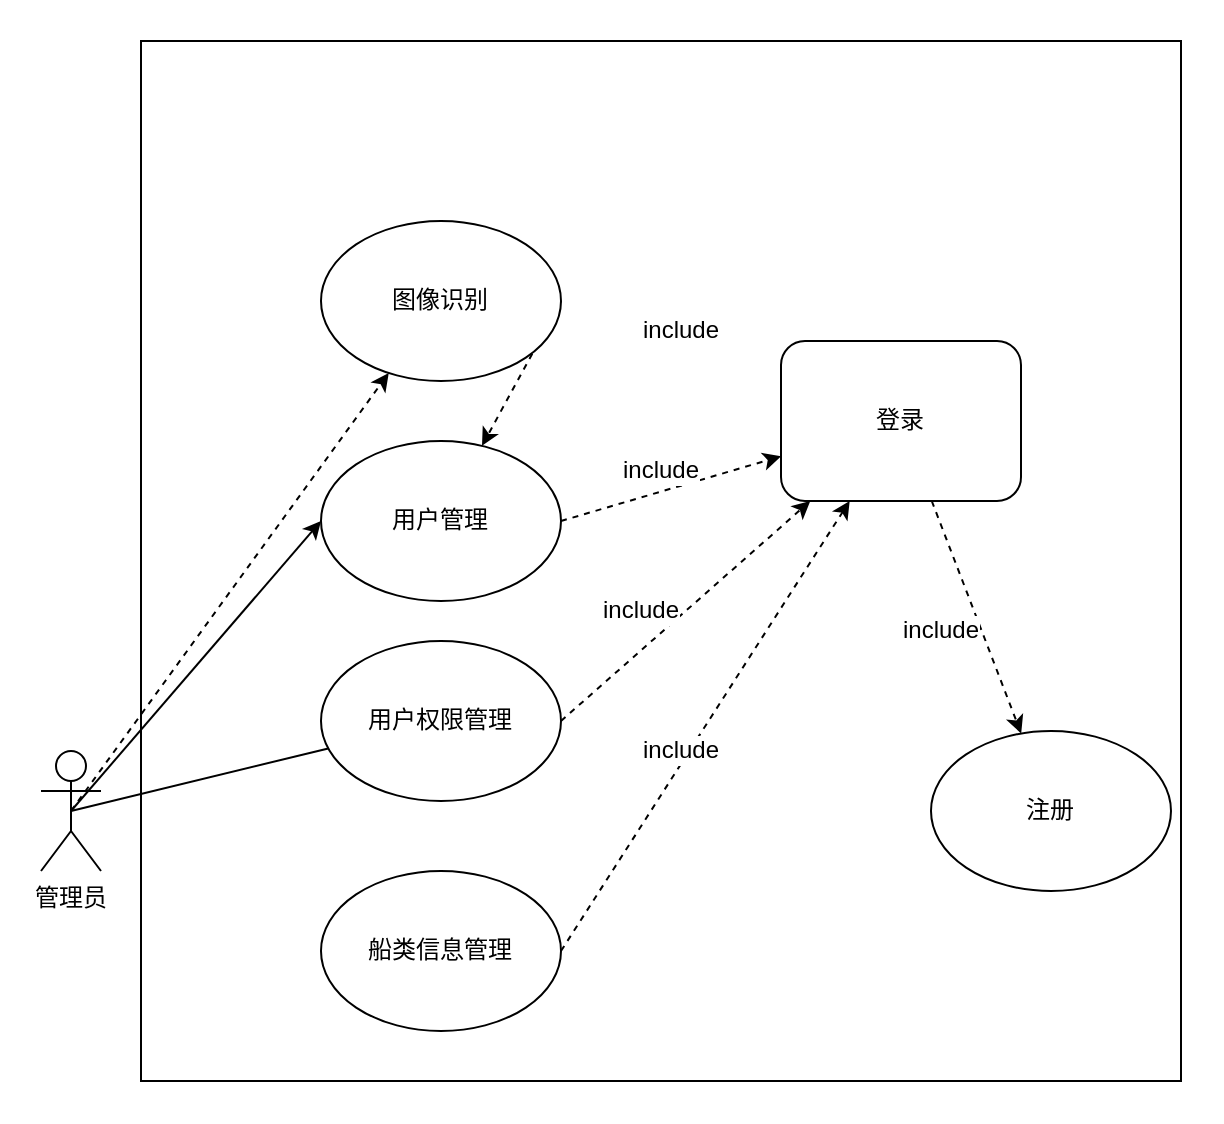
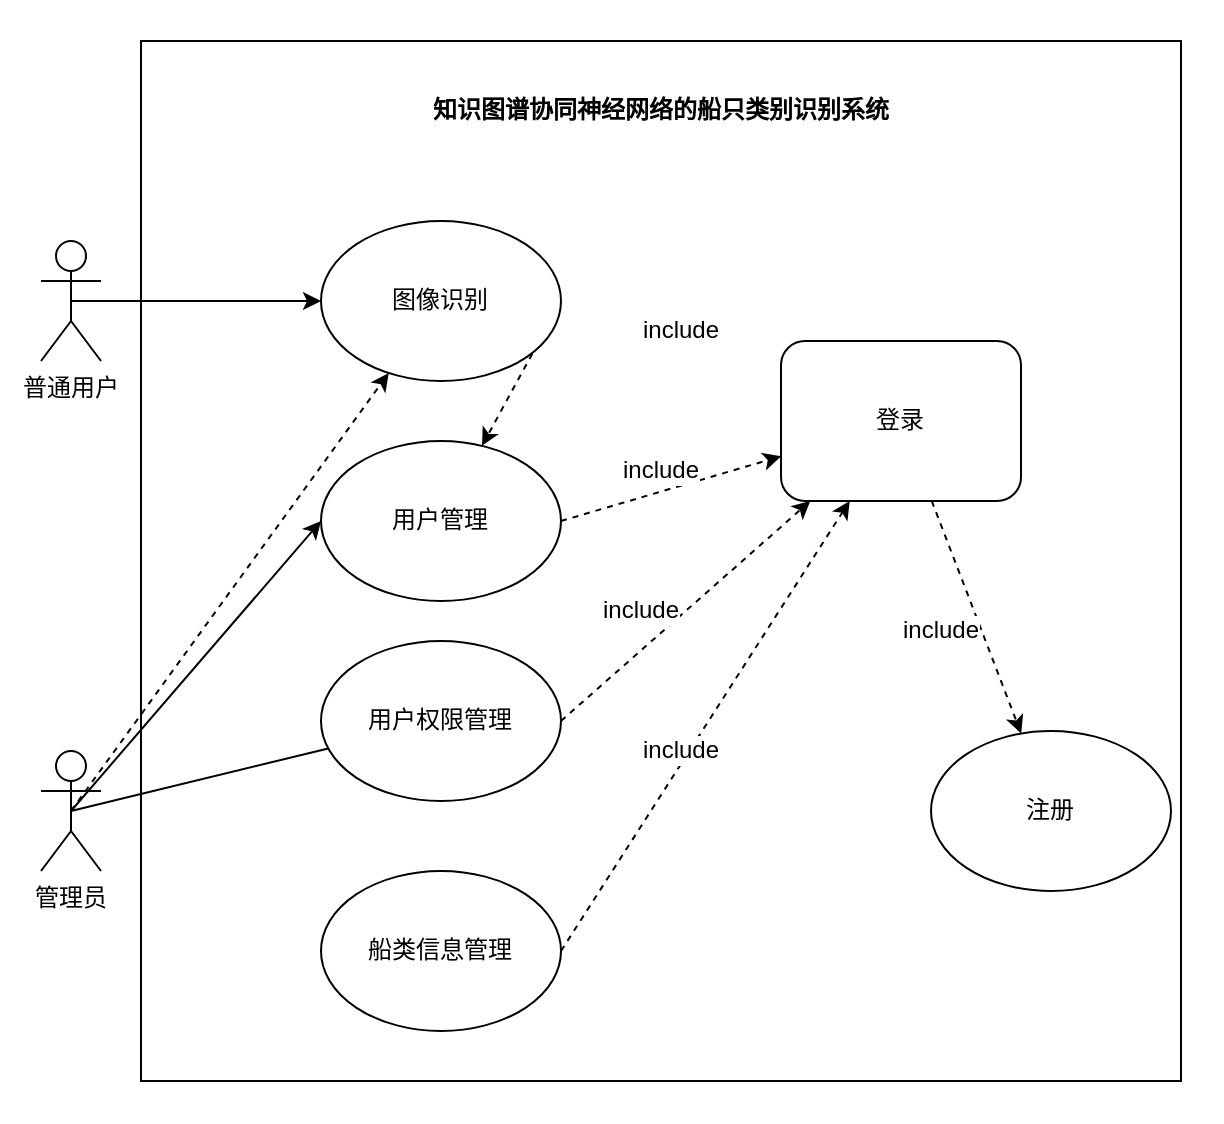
  <mxCell id="0" />
  <mxCell id="1" parent="0" />
  <mxCell id="2" value="" style="rounded=0;whiteSpace=wrap;html=1;" vertex="1" parent="1"><mxGeometry x="70" y="20" width="520" height="520" as="geometry" /></mxCell>
+ <mxCell id="3" value="&lt;p class=&quot;MsoNormal&quot;&gt;&lt;span style=&quot;mso-spacerun:'yes';font-family:宋体;mso-ascii-font-family:'Times New Roman';&lt;br/&gt;mso-hansi-font-family:'Times New Roman';mso-bidi-font-family:'Times New Roman';font-size:9.0pt;&lt;br/&gt;mso-font-kerning:1.0pt;&quot;&gt;&lt;b&gt;知识图谱协同神经网络的船只类别识别系统&lt;/b&gt;&lt;/span&gt;&lt;/p&gt;" style="text;html=1;align=center;verticalAlign=middle;resizable=0;points=[];autosize=1;strokeColor=none;fillColor=none;" vertex="1" parent="1"><mxGeometry x="200" y="30" width="260" height="50" as="geometry" /></mxCell>
+ <mxCell id="4" style="edgeStyle=none;html=1;exitX=0.5;exitY=0.5;exitDx=0;exitDy=0;exitPerimeter=0;entryX=0;entryY=0.5;entryDx=0;entryDy=0;" edge="1" parent="1" source="5" target="11"><mxGeometry relative="1" as="geometry" /></mxCell>
+ <mxCell id="5" value="普通用户" style="shape=umlActor;verticalLabelPosition=bottom;verticalAlign=top;html=1;outlineConnect=0;" vertex="1" parent="1"><mxGeometry x="20" y="120" width="30" height="60" as="geometry" /></mxCell>
  <mxCell id="6" style="edgeStyle=none;html=1;exitX=0.5;exitY=0.5;exitDx=0;exitDy=0;exitPerimeter=0;entryX=0;entryY=0.5;entryDx=0;entryDy=0;" edge="1" parent="1" source="9" target="13"><mxGeometry relative="1" as="geometry" /></mxCell>
  <mxCell id="7" style="edgeStyle=none;html=1;exitX=0.5;exitY=0.5;exitDx=0;exitDy=0;exitPerimeter=0;endArrow=none;" edge="1" parent="1" source="9" target="15"><mxGeometry relative="1" as="geometry" /></mxCell>
  <mxCell id="8" style="edgeStyle=none;html=1;exitX=0.5;exitY=0.5;exitDx=0;exitDy=0;exitPerimeter=0;dashed=1;" edge="1" parent="1" source="9" target="11"><mxGeometry relative="1" as="geometry" /></mxCell>
  <mxCell id="9" value="管理员" style="shape=umlActor;verticalLabelPosition=bottom;verticalAlign=top;html=1;outlineConnect=0;" vertex="1" parent="1"><mxGeometry x="20" y="375" width="30" height="60" as="geometry" /></mxCell>
  <mxCell id="10" style="edgeStyle=none;html=1;exitX=1;exitY=0.5;exitDx=0;exitDy=0;fontFamily=Helvetica;fontSize=12;fontColor=default;dashed=1;" edge="1" parent="1" source="11" target="13"><mxGeometry relative="1" as="geometry" /></mxCell>
  <mxCell id="11" value="图像识别" style="ellipse;whiteSpace=wrap;html=1;" vertex="1" parent="1"><mxGeometry x="160" y="110" width="120" height="80" as="geometry" /></mxCell>
  <mxCell id="12" style="edgeStyle=none;shape=connector;rounded=1;html=1;exitX=1;exitY=0.5;exitDx=0;exitDy=0;dashed=1;strokeColor=default;align=center;verticalAlign=middle;fontFamily=Helvetica;fontSize=12;fontColor=default;labelBackgroundColor=default;endArrow=classic;" edge="1" parent="1" source="13" target="19"><mxGeometry relative="1" as="geometry" /></mxCell>
  <mxCell id="13" value="用户管理" style="ellipse;whiteSpace=wrap;html=1;" vertex="1" parent="1"><mxGeometry x="160" y="220" width="120" height="80" as="geometry" /></mxCell>
  <mxCell id="14" style="edgeStyle=none;shape=connector;rounded=1;html=1;exitX=1;exitY=0.5;exitDx=0;exitDy=0;dashed=1;strokeColor=default;align=center;verticalAlign=middle;fontFamily=Helvetica;fontSize=12;fontColor=default;labelBackgroundColor=default;endArrow=classic;" edge="1" parent="1" source="15" target="19"><mxGeometry relative="1" as="geometry" /></mxCell>
  <mxCell id="15" value="用户权限管理" style="ellipse;whiteSpace=wrap;html=1;" vertex="1" parent="1"><mxGeometry x="160" y="320" width="120" height="80" as="geometry" /></mxCell>
  <mxCell id="16" style="edgeStyle=none;shape=connector;rounded=1;html=1;exitX=1;exitY=0.5;exitDx=0;exitDy=0;dashed=1;strokeColor=default;align=center;verticalAlign=middle;fontFamily=Helvetica;fontSize=12;fontColor=default;labelBackgroundColor=default;endArrow=classic;" edge="1" parent="1" source="17" target="19"><mxGeometry relative="1" as="geometry" /></mxCell>
  <mxCell id="17" value="船类信息管理" style="ellipse;whiteSpace=wrap;html=1;" vertex="1" parent="1"><mxGeometry x="160" y="435" width="120" height="80" as="geometry" /></mxCell>
  <mxCell id="18" style="edgeStyle=none;html=1;dashed=1;" edge="1" parent="1" source="19" target="20"><mxGeometry relative="1" as="geometry" /></mxCell>
  <mxCell id="19" value="登录" style="whiteSpace=wrap;html=1;rounded=1;" vertex="1" parent="1"><mxGeometry x="390" y="170" width="120" height="80" as="geometry" /></mxCell>
  <mxCell id="20" value="注册" style="ellipse;whiteSpace=wrap;html=1;" vertex="1" parent="1"><mxGeometry x="465" y="365" width="120" height="80" as="geometry" /></mxCell>
  <mxCell id="21" value="include" style="text;html=1;align=center;verticalAlign=middle;resizable=0;points=[];autosize=1;strokeColor=none;fillColor=none;fontFamily=Helvetica;fontSize=12;fontColor=default;labelBackgroundColor=default;" vertex="1" parent="1"><mxGeometry x="310" y="150" width="60" height="30" as="geometry" /></mxCell>
  <mxCell id="22" value="include" style="text;html=1;align=center;verticalAlign=middle;resizable=0;points=[];autosize=1;strokeColor=none;fillColor=none;fontFamily=Helvetica;fontSize=12;fontColor=default;labelBackgroundColor=default;" vertex="1" parent="1"><mxGeometry x="300" y="220" width="60" height="30" as="geometry" /></mxCell>
  <mxCell id="23" value="include" style="text;html=1;align=center;verticalAlign=middle;resizable=0;points=[];autosize=1;strokeColor=none;fillColor=none;fontFamily=Helvetica;fontSize=12;fontColor=default;labelBackgroundColor=default;" vertex="1" parent="1"><mxGeometry x="290" y="290" width="60" height="30" as="geometry" /></mxCell>
  <mxCell id="24" value="include" style="text;html=1;align=center;verticalAlign=middle;resizable=0;points=[];autosize=1;strokeColor=none;fillColor=none;fontFamily=Helvetica;fontSize=12;fontColor=default;labelBackgroundColor=default;" vertex="1" parent="1"><mxGeometry x="310" y="360" width="60" height="30" as="geometry" /></mxCell>
  <mxCell id="25" value="include" style="text;html=1;align=center;verticalAlign=middle;resizable=0;points=[];autosize=1;strokeColor=none;fillColor=none;fontFamily=Helvetica;fontSize=12;fontColor=default;labelBackgroundColor=default;" vertex="1" parent="1"><mxGeometry x="440" y="300" width="60" height="30" as="geometry" /></mxCell>
